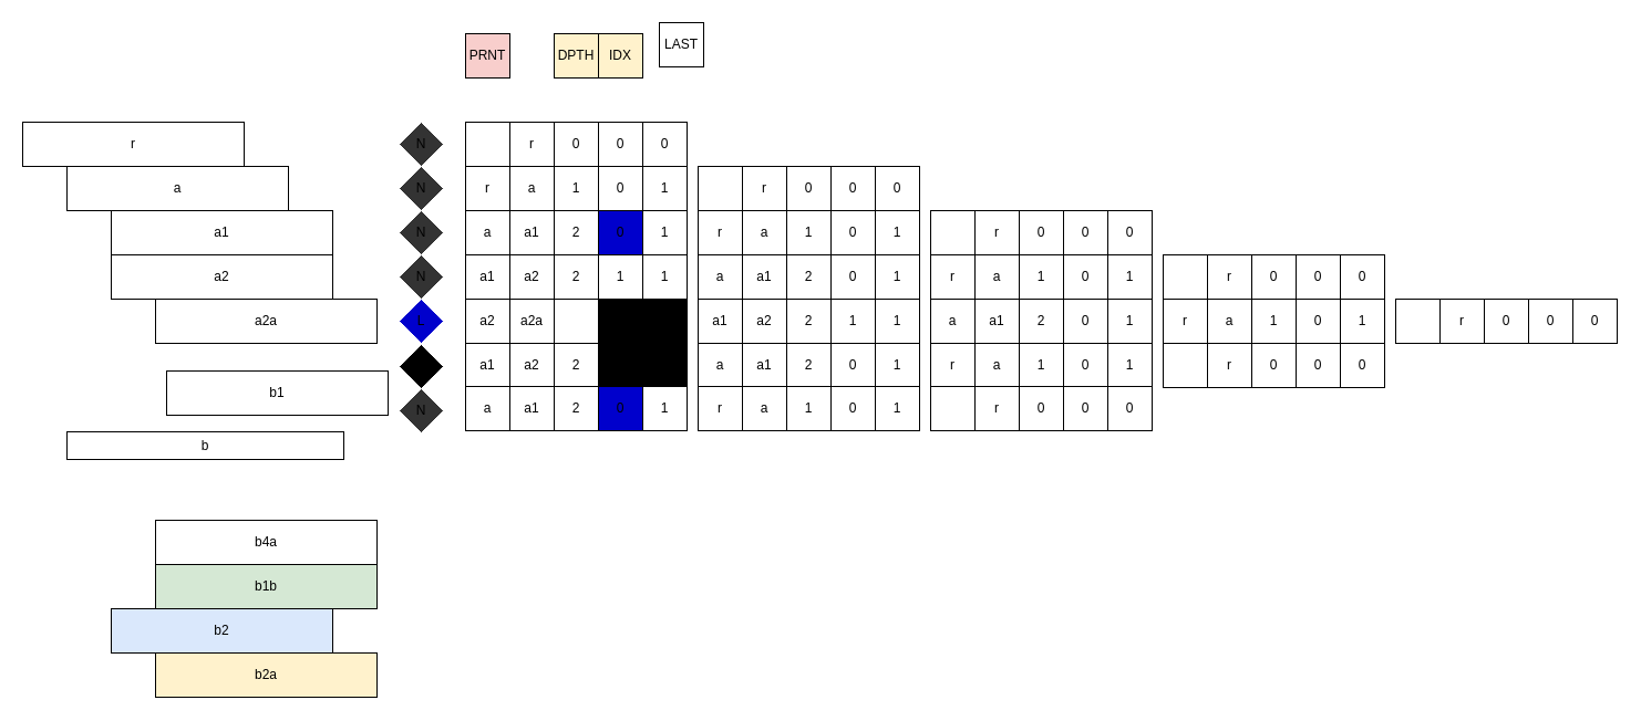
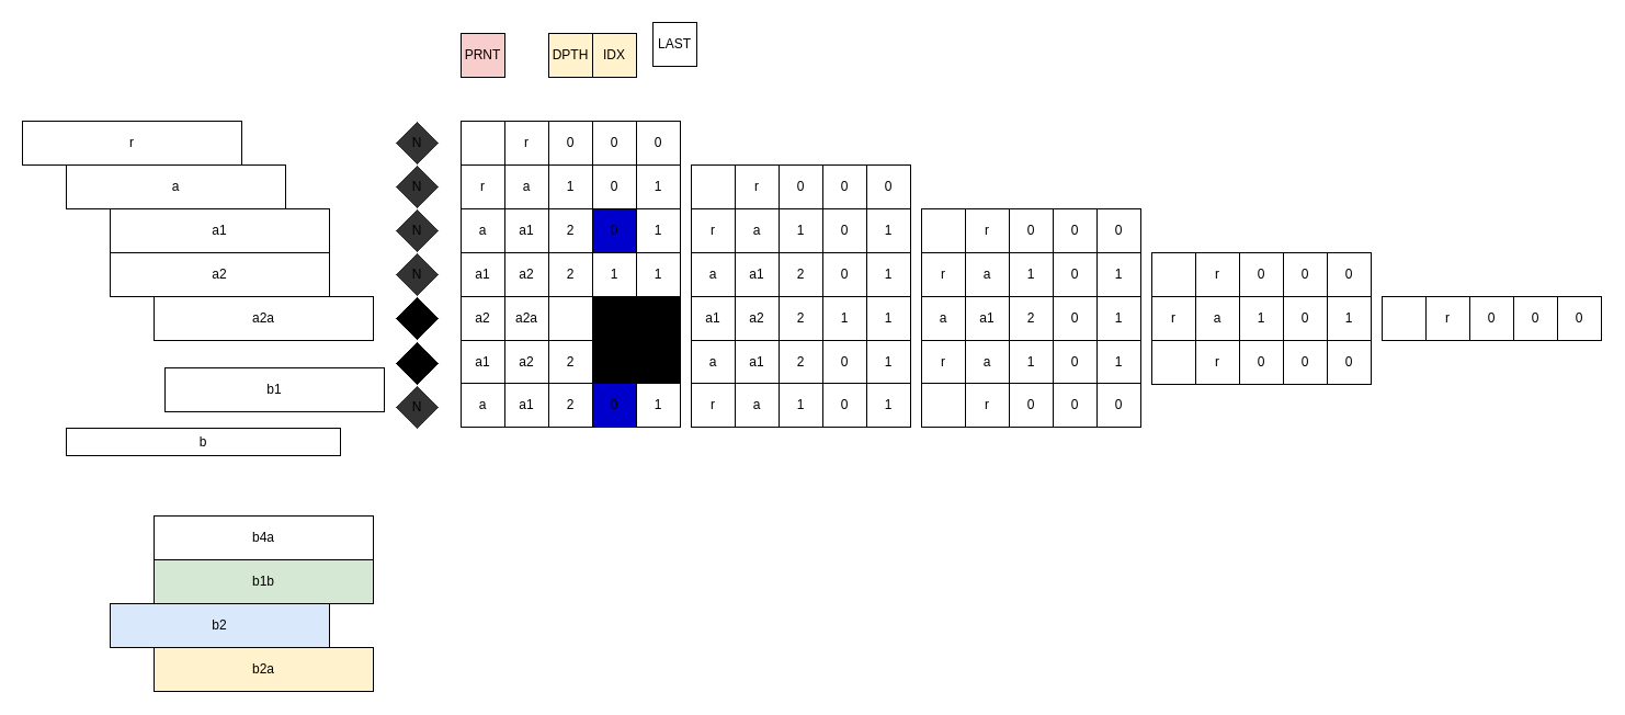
  <mxCell id="0" />
  <mxCell id="1" parent="0" />
  <mxCell id="2" value="a" style="rounded=0;whiteSpace=wrap;html=1;" vertex="1" parent="1"><mxGeometry x="60" y="150" width="200" height="40" as="geometry" /></mxCell>
  <mxCell id="3" value="a1" style="rounded=0;whiteSpace=wrap;html=1;" vertex="1" parent="1"><mxGeometry x="100" y="190" width="200" height="40" as="geometry" /></mxCell>
  <mxCell id="4" value="a2" style="rounded=0;whiteSpace=wrap;html=1;" vertex="1" parent="1"><mxGeometry x="100" y="230" width="200" height="40" as="geometry" /></mxCell>
  <mxCell id="5" value="a2a" style="rounded=0;whiteSpace=wrap;html=1;" vertex="1" parent="1"><mxGeometry x="140" y="270" width="200" height="40" as="geometry" /></mxCell>
  <mxCell id="6" value="b" style="rounded=0;whiteSpace=wrap;html=1;" vertex="1" parent="1"><mxGeometry x="60" y="390" width="250" height="25" as="geometry" /></mxCell>
  <mxCell id="7" value="b1" style="rounded=0;whiteSpace=wrap;html=1;" vertex="1" parent="1"><mxGeometry x="150" y="335" width="200" height="40" as="geometry" /></mxCell>
  <mxCell id="8" value="b4a" style="rounded=0;whiteSpace=wrap;html=1;" vertex="1" parent="1"><mxGeometry x="140" y="470" width="200" height="40" as="geometry" /></mxCell>
  <mxCell id="9" value="b1b" style="rounded=0;whiteSpace=wrap;html=1;fillColor=#d5e8d4;" vertex="1" parent="1"><mxGeometry x="140" y="510" width="200" height="40" as="geometry" /></mxCell>
  <mxCell id="10" value="b2" style="rounded=0;whiteSpace=wrap;html=1;fillColor=#dae8fc;" vertex="1" parent="1"><mxGeometry x="100" y="550" width="200" height="40" as="geometry" /></mxCell>
  <mxCell id="11" value="b2a" style="rounded=0;whiteSpace=wrap;html=1;fillColor=#fff2cc;" vertex="1" parent="1"><mxGeometry x="140" y="590" width="200" height="40" as="geometry" /></mxCell>
  <mxCell id="12" value="IDX" style="rounded=0;whiteSpace=wrap;html=1;fillColor=#fff2cc;" vertex="1" parent="1"><mxGeometry x="540" y="30" width="40" height="40" as="geometry" /></mxCell>
  <mxCell id="13" value="DPTH" style="rounded=0;whiteSpace=wrap;html=1;fillColor=#fff2cc;" vertex="1" parent="1"><mxGeometry x="500" y="30" width="40" height="40" as="geometry" /></mxCell>
  <mxCell id="14" value="LAST" style="rounded=0;whiteSpace=wrap;html=1;" vertex="1" parent="1"><mxGeometry x="595" y="20" width="40" height="40" as="geometry" /></mxCell>
  <mxCell id="15" value="r" style="rounded=0;whiteSpace=wrap;html=1;" vertex="1" parent="1"><mxGeometry x="20" y="110" width="200" height="40" as="geometry" /></mxCell>
  <mxCell id="16" value="r" style="rounded=0;whiteSpace=wrap;html=1;" vertex="1" parent="1"><mxGeometry x="460" y="110" width="40" height="40" as="geometry" /></mxCell>
  <mxCell id="17" value="0" style="rounded=0;whiteSpace=wrap;html=1;" vertex="1" parent="1"><mxGeometry x="540" y="110" width="40" height="40" as="geometry" /></mxCell>
  <mxCell id="18" value="0" style="rounded=0;whiteSpace=wrap;html=1;" vertex="1" parent="1"><mxGeometry x="500" y="110" width="40" height="40" as="geometry" /></mxCell>
  <mxCell id="19" value="0" style="rounded=0;whiteSpace=wrap;html=1;" vertex="1" parent="1"><mxGeometry x="580" y="110" width="40" height="40" as="geometry" /></mxCell>
  <mxCell id="20" value="a" style="rounded=0;whiteSpace=wrap;html=1;" vertex="1" parent="1"><mxGeometry x="460" y="150" width="40" height="40" as="geometry" /></mxCell>
  <mxCell id="21" value="0" style="rounded=0;whiteSpace=wrap;html=1;" vertex="1" parent="1"><mxGeometry x="540" y="150" width="40" height="40" as="geometry" /></mxCell>
  <mxCell id="22" value="1" style="rounded=0;whiteSpace=wrap;html=1;" vertex="1" parent="1"><mxGeometry x="500" y="150" width="40" height="40" as="geometry" /></mxCell>
  <mxCell id="23" value="1" style="rounded=0;whiteSpace=wrap;html=1;" vertex="1" parent="1"><mxGeometry x="580" y="150" width="40" height="40" as="geometry" /></mxCell>
  <mxCell id="24" value="PRNT" style="rounded=0;whiteSpace=wrap;html=1;fillColor=#f8cecc;" vertex="1" parent="1"><mxGeometry x="420" y="30" width="40" height="40" as="geometry" /></mxCell>
  <mxCell id="25" value="a1" style="rounded=0;whiteSpace=wrap;html=1;" vertex="1" parent="1"><mxGeometry x="460" y="190" width="40" height="40" as="geometry" /></mxCell>
  <mxCell id="26" value="0" style="rounded=0;whiteSpace=wrap;html=1;fillColor=#0000CC;" vertex="1" parent="1"><mxGeometry x="540" y="190" width="40" height="40" as="geometry" /></mxCell>
  <mxCell id="27" value="2" style="rounded=0;whiteSpace=wrap;html=1;" vertex="1" parent="1"><mxGeometry x="500" y="190" width="40" height="40" as="geometry" /></mxCell>
  <mxCell id="28" value="1" style="rounded=0;whiteSpace=wrap;html=1;" vertex="1" parent="1"><mxGeometry x="580" y="190" width="40" height="40" as="geometry" /></mxCell>
  <mxCell id="29" value="a2" style="rounded=0;whiteSpace=wrap;html=1;" vertex="1" parent="1"><mxGeometry x="460" y="230" width="40" height="40" as="geometry" /></mxCell>
  <mxCell id="30" value="1" style="rounded=0;whiteSpace=wrap;html=1;" vertex="1" parent="1"><mxGeometry x="540" y="230" width="40" height="40" as="geometry" /></mxCell>
  <mxCell id="31" value="2" style="rounded=0;whiteSpace=wrap;html=1;" vertex="1" parent="1"><mxGeometry x="500" y="230" width="40" height="40" as="geometry" /></mxCell>
  <mxCell id="32" value="1" style="rounded=0;whiteSpace=wrap;html=1;" vertex="1" parent="1"><mxGeometry x="580" y="230" width="40" height="40" as="geometry" /></mxCell>
  <mxCell id="33" value="" style="rounded=0;whiteSpace=wrap;html=1;" vertex="1" parent="1"><mxGeometry x="420" y="110" width="40" height="40" as="geometry" /></mxCell>
  <mxCell id="34" value="r" style="rounded=0;whiteSpace=wrap;html=1;" vertex="1" parent="1"><mxGeometry x="420" y="150" width="40" height="40" as="geometry" /></mxCell>
  <mxCell id="35" value="a" style="rounded=0;whiteSpace=wrap;html=1;" vertex="1" parent="1"><mxGeometry x="420" y="190" width="40" height="40" as="geometry" /></mxCell>
  <mxCell id="36" value="a1" style="rounded=0;whiteSpace=wrap;html=1;" vertex="1" parent="1"><mxGeometry x="420" y="230" width="40" height="40" as="geometry" /></mxCell>
  <mxCell id="37" value="N" style="rhombus;whiteSpace=wrap;html=1;strokeColor=#FFFFFF;fillColor=#333333;" vertex="1" parent="1"><mxGeometry x="360" y="110" width="40" height="40" as="geometry" /></mxCell>
  <mxCell id="38" value="N" style="rhombus;whiteSpace=wrap;html=1;strokeColor=#FFFFFF;fillColor=#333333;" vertex="1" parent="1"><mxGeometry x="360" y="150" width="40" height="40" as="geometry" /></mxCell>
  <mxCell id="39" value="N" style="rhombus;whiteSpace=wrap;html=1;strokeColor=#FFFFFF;fillColor=#333333;" vertex="1" parent="1"><mxGeometry x="360" y="190" width="40" height="40" as="geometry" /></mxCell>
- <mxCell id="40" value="L" style="rhombus;whiteSpace=wrap;html=1;strokeColor=#FFFFFF;fillColor=#0000cc;" vertex="1" parent="1"><mxGeometry x="360" y="270" width="40" height="40" as="geometry" /></mxCell>
+ <mxCell id="40" value="L" style="rhombus;whiteSpace=wrap;html=1;strokeColor=#FFFFFF;fillColor=#000000;" vertex="1" parent="1"><mxGeometry x="360" y="270" width="40" height="40" as="geometry" /></mxCell>
  <mxCell id="41" value="N" style="rhombus;whiteSpace=wrap;html=1;strokeColor=#FFFFFF;fillColor=#333333;" vertex="1" parent="1"><mxGeometry x="360" y="230" width="40" height="40" as="geometry" /></mxCell>
  <mxCell id="42" value="a2a" style="rounded=0;whiteSpace=wrap;html=1;" vertex="1" parent="1"><mxGeometry x="460" y="270" width="40" height="40" as="geometry" /></mxCell>
  <mxCell id="43" value="0" style="rounded=0;whiteSpace=wrap;html=1;fillColor=#000000;" vertex="1" parent="1"><mxGeometry x="540" y="270" width="40" height="40" as="geometry" /></mxCell>
  <mxCell id="44" value="0" style="rounded=0;whiteSpace=wrap;html=1;fillColor=#000000;" vertex="1" parent="1"><mxGeometry x="580" y="270" width="40" height="40" as="geometry" /></mxCell>
  <mxCell id="45" value="a2" style="rounded=0;whiteSpace=wrap;html=1;" vertex="1" parent="1"><mxGeometry x="420" y="270" width="40" height="40" as="geometry" /></mxCell>
  <mxCell id="46" value="r" style="rounded=0;whiteSpace=wrap;html=1;" vertex="1" parent="1"><mxGeometry x="670" y="150" width="40" height="40" as="geometry" /></mxCell>
  <mxCell id="47" value="0" style="rounded=0;whiteSpace=wrap;html=1;" vertex="1" parent="1"><mxGeometry x="750" y="150" width="40" height="40" as="geometry" /></mxCell>
  <mxCell id="48" value="0" style="rounded=0;whiteSpace=wrap;html=1;" vertex="1" parent="1"><mxGeometry x="710" y="150" width="40" height="40" as="geometry" /></mxCell>
  <mxCell id="49" value="0" style="rounded=0;whiteSpace=wrap;html=1;" vertex="1" parent="1"><mxGeometry x="790" y="150" width="40" height="40" as="geometry" /></mxCell>
  <mxCell id="50" value="a" style="rounded=0;whiteSpace=wrap;html=1;" vertex="1" parent="1"><mxGeometry x="670" y="190" width="40" height="40" as="geometry" /></mxCell>
  <mxCell id="51" value="0" style="rounded=0;whiteSpace=wrap;html=1;" vertex="1" parent="1"><mxGeometry x="750" y="190" width="40" height="40" as="geometry" /></mxCell>
  <mxCell id="52" value="1" style="rounded=0;whiteSpace=wrap;html=1;" vertex="1" parent="1"><mxGeometry x="710" y="190" width="40" height="40" as="geometry" /></mxCell>
  <mxCell id="53" value="1" style="rounded=0;whiteSpace=wrap;html=1;" vertex="1" parent="1"><mxGeometry x="790" y="190" width="40" height="40" as="geometry" /></mxCell>
  <mxCell id="54" value="a1" style="rounded=0;whiteSpace=wrap;html=1;" vertex="1" parent="1"><mxGeometry x="670" y="230" width="40" height="40" as="geometry" /></mxCell>
  <mxCell id="55" value="0" style="rounded=0;whiteSpace=wrap;html=1;" vertex="1" parent="1"><mxGeometry x="750" y="230" width="40" height="40" as="geometry" /></mxCell>
  <mxCell id="56" value="2" style="rounded=0;whiteSpace=wrap;html=1;" vertex="1" parent="1"><mxGeometry x="710" y="230" width="40" height="40" as="geometry" /></mxCell>
  <mxCell id="57" value="1" style="rounded=0;whiteSpace=wrap;html=1;" vertex="1" parent="1"><mxGeometry x="790" y="230" width="40" height="40" as="geometry" /></mxCell>
  <mxCell id="58" value="a2" style="rounded=0;whiteSpace=wrap;html=1;" vertex="1" parent="1"><mxGeometry x="670" y="270" width="40" height="40" as="geometry" /></mxCell>
  <mxCell id="59" value="1" style="rounded=0;whiteSpace=wrap;html=1;" vertex="1" parent="1"><mxGeometry x="750" y="270" width="40" height="40" as="geometry" /></mxCell>
  <mxCell id="60" value="2" style="rounded=0;whiteSpace=wrap;html=1;" vertex="1" parent="1"><mxGeometry x="710" y="270" width="40" height="40" as="geometry" /></mxCell>
  <mxCell id="61" value="1" style="rounded=0;whiteSpace=wrap;html=1;" vertex="1" parent="1"><mxGeometry x="790" y="270" width="40" height="40" as="geometry" /></mxCell>
  <mxCell id="62" value="" style="rounded=0;whiteSpace=wrap;html=1;" vertex="1" parent="1"><mxGeometry x="630" y="150" width="40" height="40" as="geometry" /></mxCell>
  <mxCell id="63" value="r" style="rounded=0;whiteSpace=wrap;html=1;" vertex="1" parent="1"><mxGeometry x="630" y="190" width="40" height="40" as="geometry" /></mxCell>
  <mxCell id="64" value="a" style="rounded=0;whiteSpace=wrap;html=1;" vertex="1" parent="1"><mxGeometry x="630" y="230" width="40" height="40" as="geometry" /></mxCell>
  <mxCell id="65" value="a1" style="rounded=0;whiteSpace=wrap;html=1;" vertex="1" parent="1"><mxGeometry x="630" y="270" width="40" height="40" as="geometry" /></mxCell>
  <mxCell id="66" value="r" style="rounded=0;whiteSpace=wrap;html=1;" vertex="1" parent="1"><mxGeometry x="880" y="190" width="40" height="40" as="geometry" /></mxCell>
  <mxCell id="67" value="0" style="rounded=0;whiteSpace=wrap;html=1;" vertex="1" parent="1"><mxGeometry x="960" y="190" width="40" height="40" as="geometry" /></mxCell>
  <mxCell id="68" value="0" style="rounded=0;whiteSpace=wrap;html=1;" vertex="1" parent="1"><mxGeometry x="920" y="190" width="40" height="40" as="geometry" /></mxCell>
  <mxCell id="69" value="0" style="rounded=0;whiteSpace=wrap;html=1;" vertex="1" parent="1"><mxGeometry x="1000" y="190" width="40" height="40" as="geometry" /></mxCell>
  <mxCell id="70" value="a" style="rounded=0;whiteSpace=wrap;html=1;" vertex="1" parent="1"><mxGeometry x="880" y="230" width="40" height="40" as="geometry" /></mxCell>
  <mxCell id="71" value="0" style="rounded=0;whiteSpace=wrap;html=1;" vertex="1" parent="1"><mxGeometry x="960" y="230" width="40" height="40" as="geometry" /></mxCell>
  <mxCell id="72" value="1" style="rounded=0;whiteSpace=wrap;html=1;" vertex="1" parent="1"><mxGeometry x="920" y="230" width="40" height="40" as="geometry" /></mxCell>
  <mxCell id="73" value="1" style="rounded=0;whiteSpace=wrap;html=1;" vertex="1" parent="1"><mxGeometry x="1000" y="230" width="40" height="40" as="geometry" /></mxCell>
  <mxCell id="74" value="a1" style="rounded=0;whiteSpace=wrap;html=1;" vertex="1" parent="1"><mxGeometry x="880" y="270" width="40" height="40" as="geometry" /></mxCell>
  <mxCell id="75" value="0" style="rounded=0;whiteSpace=wrap;html=1;" vertex="1" parent="1"><mxGeometry x="960" y="270" width="40" height="40" as="geometry" /></mxCell>
  <mxCell id="76" value="2" style="rounded=0;whiteSpace=wrap;html=1;" vertex="1" parent="1"><mxGeometry x="920" y="270" width="40" height="40" as="geometry" /></mxCell>
  <mxCell id="77" value="1" style="rounded=0;whiteSpace=wrap;html=1;" vertex="1" parent="1"><mxGeometry x="1000" y="270" width="40" height="40" as="geometry" /></mxCell>
  <mxCell id="78" value="" style="rounded=0;whiteSpace=wrap;html=1;" vertex="1" parent="1"><mxGeometry x="840" y="190" width="40" height="40" as="geometry" /></mxCell>
  <mxCell id="79" value="r" style="rounded=0;whiteSpace=wrap;html=1;" vertex="1" parent="1"><mxGeometry x="840" y="230" width="40" height="40" as="geometry" /></mxCell>
  <mxCell id="80" value="a" style="rounded=0;whiteSpace=wrap;html=1;" vertex="1" parent="1"><mxGeometry x="840" y="270" width="40" height="40" as="geometry" /></mxCell>
  <mxCell id="81" value="r" style="rounded=0;whiteSpace=wrap;html=1;" vertex="1" parent="1"><mxGeometry x="1090" y="230" width="40" height="40" as="geometry" /></mxCell>
  <mxCell id="82" value="0" style="rounded=0;whiteSpace=wrap;html=1;" vertex="1" parent="1"><mxGeometry x="1170" y="230" width="40" height="40" as="geometry" /></mxCell>
  <mxCell id="83" value="0" style="rounded=0;whiteSpace=wrap;html=1;" vertex="1" parent="1"><mxGeometry x="1130" y="230" width="40" height="40" as="geometry" /></mxCell>
  <mxCell id="84" value="0" style="rounded=0;whiteSpace=wrap;html=1;" vertex="1" parent="1"><mxGeometry x="1210" y="230" width="40" height="40" as="geometry" /></mxCell>
  <mxCell id="85" value="a" style="rounded=0;whiteSpace=wrap;html=1;" vertex="1" parent="1"><mxGeometry x="1090" y="270" width="40" height="40" as="geometry" /></mxCell>
  <mxCell id="86" value="0" style="rounded=0;whiteSpace=wrap;html=1;" vertex="1" parent="1"><mxGeometry x="1170" y="270" width="40" height="40" as="geometry" /></mxCell>
  <mxCell id="87" value="1" style="rounded=0;whiteSpace=wrap;html=1;" vertex="1" parent="1"><mxGeometry x="1130" y="270" width="40" height="40" as="geometry" /></mxCell>
  <mxCell id="88" value="1" style="rounded=0;whiteSpace=wrap;html=1;" vertex="1" parent="1"><mxGeometry x="1210" y="270" width="40" height="40" as="geometry" /></mxCell>
  <mxCell id="89" value="" style="rounded=0;whiteSpace=wrap;html=1;" vertex="1" parent="1"><mxGeometry x="1050" y="230" width="40" height="40" as="geometry" /></mxCell>
  <mxCell id="90" value="r" style="rounded=0;whiteSpace=wrap;html=1;" vertex="1" parent="1"><mxGeometry x="1050" y="270" width="40" height="40" as="geometry" /></mxCell>
  <mxCell id="91" value="N" style="rhombus;whiteSpace=wrap;html=1;strokeColor=#FFFFFF;fillColor=#000000;" vertex="1" parent="1"><mxGeometry x="360" y="311" width="40" height="40" as="geometry" /></mxCell>
  <mxCell id="92" value="a2" style="rounded=0;whiteSpace=wrap;html=1;" vertex="1" parent="1"><mxGeometry x="460" y="310" width="40" height="40" as="geometry" /></mxCell>
  <mxCell id="93" value="1" style="rounded=0;whiteSpace=wrap;html=1;fillColor=#000000;" vertex="1" parent="1"><mxGeometry x="540" y="310" width="40" height="40" as="geometry" /></mxCell>
  <mxCell id="94" value="2" style="rounded=0;whiteSpace=wrap;html=1;" vertex="1" parent="1"><mxGeometry x="500" y="310" width="40" height="40" as="geometry" /></mxCell>
  <mxCell id="95" value="1" style="rounded=0;whiteSpace=wrap;html=1;fillColor=#000000;" vertex="1" parent="1"><mxGeometry x="580" y="310" width="40" height="40" as="geometry" /></mxCell>
  <mxCell id="96" value="a1" style="rounded=0;whiteSpace=wrap;html=1;" vertex="1" parent="1"><mxGeometry x="420" y="310" width="40" height="40" as="geometry" /></mxCell>
  <mxCell id="97" value="r" style="rounded=0;whiteSpace=wrap;html=1;" vertex="1" parent="1"><mxGeometry x="1300" y="270" width="40" height="40" as="geometry" /></mxCell>
  <mxCell id="98" value="0" style="rounded=0;whiteSpace=wrap;html=1;" vertex="1" parent="1"><mxGeometry x="1380" y="270" width="40" height="40" as="geometry" /></mxCell>
  <mxCell id="99" value="0" style="rounded=0;whiteSpace=wrap;html=1;" vertex="1" parent="1"><mxGeometry x="1340" y="270" width="40" height="40" as="geometry" /></mxCell>
  <mxCell id="100" value="0" style="rounded=0;whiteSpace=wrap;html=1;" vertex="1" parent="1"><mxGeometry x="1420" y="270" width="40" height="40" as="geometry" /></mxCell>
  <mxCell id="101" value="" style="rounded=0;whiteSpace=wrap;html=1;" vertex="1" parent="1"><mxGeometry x="1260" y="270" width="40" height="40" as="geometry" /></mxCell>
  <mxCell id="102" value="a1" style="rounded=0;whiteSpace=wrap;html=1;" vertex="1" parent="1"><mxGeometry x="670" y="310" width="40" height="40" as="geometry" /></mxCell>
  <mxCell id="103" value="0" style="rounded=0;whiteSpace=wrap;html=1;" vertex="1" parent="1"><mxGeometry x="750" y="310" width="40" height="40" as="geometry" /></mxCell>
  <mxCell id="104" value="2" style="rounded=0;whiteSpace=wrap;html=1;" vertex="1" parent="1"><mxGeometry x="710" y="310" width="40" height="40" as="geometry" /></mxCell>
  <mxCell id="105" value="1" style="rounded=0;whiteSpace=wrap;html=1;" vertex="1" parent="1"><mxGeometry x="790" y="310" width="40" height="40" as="geometry" /></mxCell>
  <mxCell id="106" value="a" style="rounded=0;whiteSpace=wrap;html=1;" vertex="1" parent="1"><mxGeometry x="630" y="310" width="40" height="40" as="geometry" /></mxCell>
  <mxCell id="107" value="a" style="rounded=0;whiteSpace=wrap;html=1;" vertex="1" parent="1"><mxGeometry x="880" y="310" width="40" height="40" as="geometry" /></mxCell>
  <mxCell id="108" value="0" style="rounded=0;whiteSpace=wrap;html=1;" vertex="1" parent="1"><mxGeometry x="960" y="310" width="40" height="40" as="geometry" /></mxCell>
  <mxCell id="109" value="1" style="rounded=0;whiteSpace=wrap;html=1;" vertex="1" parent="1"><mxGeometry x="920" y="310" width="40" height="40" as="geometry" /></mxCell>
  <mxCell id="110" value="1" style="rounded=0;whiteSpace=wrap;html=1;" vertex="1" parent="1"><mxGeometry x="1000" y="310" width="40" height="40" as="geometry" /></mxCell>
  <mxCell id="111" value="r" style="rounded=0;whiteSpace=wrap;html=1;" vertex="1" parent="1"><mxGeometry x="840" y="310" width="40" height="40" as="geometry" /></mxCell>
  <mxCell id="112" value="r" style="rounded=0;whiteSpace=wrap;html=1;" vertex="1" parent="1"><mxGeometry x="1090" y="310" width="40" height="40" as="geometry" /></mxCell>
  <mxCell id="113" value="0" style="rounded=0;whiteSpace=wrap;html=1;" vertex="1" parent="1"><mxGeometry x="1170" y="310" width="40" height="40" as="geometry" /></mxCell>
  <mxCell id="114" value="0" style="rounded=0;whiteSpace=wrap;html=1;" vertex="1" parent="1"><mxGeometry x="1130" y="310" width="40" height="40" as="geometry" /></mxCell>
  <mxCell id="115" value="0" style="rounded=0;whiteSpace=wrap;html=1;" vertex="1" parent="1"><mxGeometry x="1210" y="310" width="40" height="40" as="geometry" /></mxCell>
  <mxCell id="116" value="" style="rounded=0;whiteSpace=wrap;html=1;" vertex="1" parent="1"><mxGeometry x="1050" y="310" width="40" height="40" as="geometry" /></mxCell>
  <mxCell id="117" value="a1" style="rounded=0;whiteSpace=wrap;html=1;" vertex="1" parent="1"><mxGeometry x="460" y="349" width="40" height="40" as="geometry" /></mxCell>
  <mxCell id="118" value="0" style="rounded=0;whiteSpace=wrap;html=1;fillColor=#0000CC;" vertex="1" parent="1"><mxGeometry x="540" y="349" width="40" height="40" as="geometry" /></mxCell>
  <mxCell id="119" value="2" style="rounded=0;whiteSpace=wrap;html=1;" vertex="1" parent="1"><mxGeometry x="500" y="349" width="40" height="40" as="geometry" /></mxCell>
  <mxCell id="120" value="1" style="rounded=0;whiteSpace=wrap;html=1;" vertex="1" parent="1"><mxGeometry x="580" y="349" width="40" height="40" as="geometry" /></mxCell>
  <mxCell id="121" value="a" style="rounded=0;whiteSpace=wrap;html=1;" vertex="1" parent="1"><mxGeometry x="420" y="349" width="40" height="40" as="geometry" /></mxCell>
  <mxCell id="122" value="a" style="rounded=0;whiteSpace=wrap;html=1;" vertex="1" parent="1"><mxGeometry x="670" y="349" width="40" height="40" as="geometry" /></mxCell>
  <mxCell id="123" value="0" style="rounded=0;whiteSpace=wrap;html=1;" vertex="1" parent="1"><mxGeometry x="750" y="349" width="40" height="40" as="geometry" /></mxCell>
  <mxCell id="124" value="1" style="rounded=0;whiteSpace=wrap;html=1;" vertex="1" parent="1"><mxGeometry x="710" y="349" width="40" height="40" as="geometry" /></mxCell>
  <mxCell id="125" value="1" style="rounded=0;whiteSpace=wrap;html=1;" vertex="1" parent="1"><mxGeometry x="790" y="349" width="40" height="40" as="geometry" /></mxCell>
  <mxCell id="126" value="r" style="rounded=0;whiteSpace=wrap;html=1;" vertex="1" parent="1"><mxGeometry x="630" y="349" width="40" height="40" as="geometry" /></mxCell>
  <mxCell id="127" value="r" style="rounded=0;whiteSpace=wrap;html=1;" vertex="1" parent="1"><mxGeometry x="880" y="349" width="40" height="40" as="geometry" /></mxCell>
  <mxCell id="128" value="0" style="rounded=0;whiteSpace=wrap;html=1;" vertex="1" parent="1"><mxGeometry x="960" y="349" width="40" height="40" as="geometry" /></mxCell>
  <mxCell id="129" value="0" style="rounded=0;whiteSpace=wrap;html=1;" vertex="1" parent="1"><mxGeometry x="920" y="349" width="40" height="40" as="geometry" /></mxCell>
  <mxCell id="130" value="0" style="rounded=0;whiteSpace=wrap;html=1;" vertex="1" parent="1"><mxGeometry x="1000" y="349" width="40" height="40" as="geometry" /></mxCell>
  <mxCell id="131" value="" style="rounded=0;whiteSpace=wrap;html=1;" vertex="1" parent="1"><mxGeometry x="840" y="349" width="40" height="40" as="geometry" /></mxCell>
  <mxCell id="132" value="N" style="rhombus;whiteSpace=wrap;html=1;strokeColor=#FFFFFF;fillColor=#333333;" vertex="1" parent="1"><mxGeometry x="360" y="351" width="40" height="40" as="geometry" /></mxCell>
